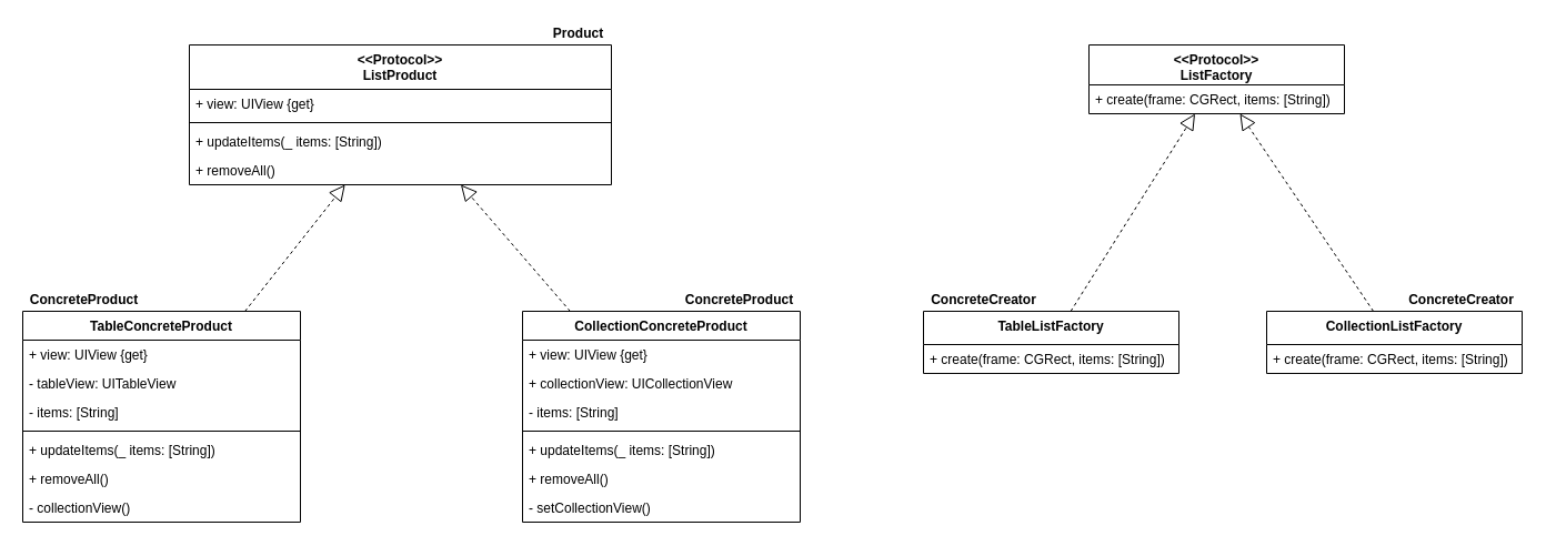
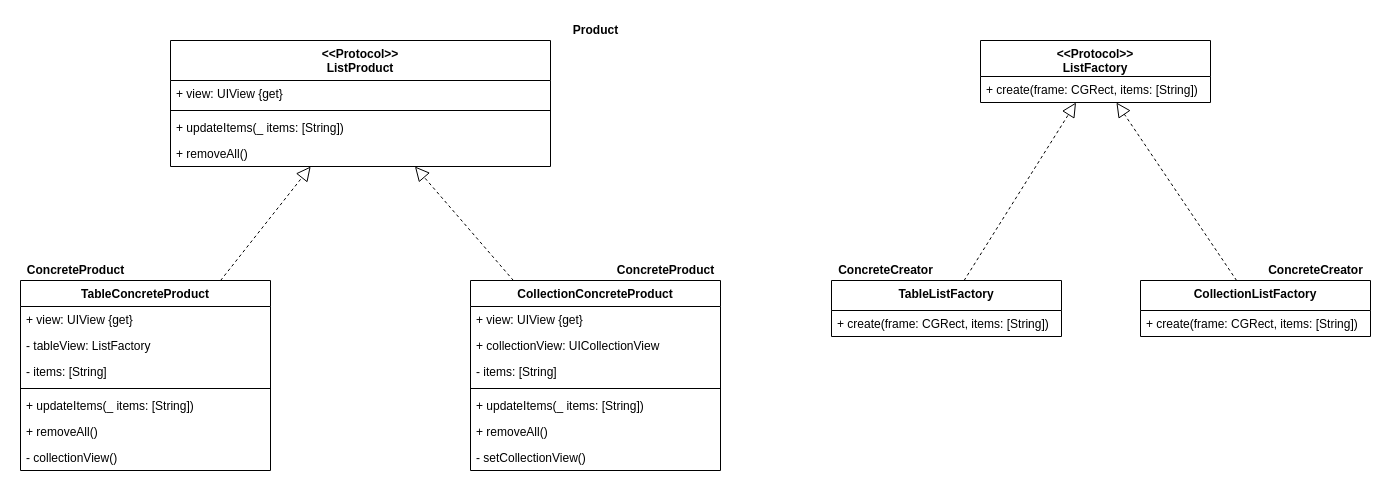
  <mxCell id="0" />
  <mxCell id="1" parent="0" />
  <mxCell id="2" value="&lt;&lt;Protocol&gt;&gt;&#10;ListProduct" style="swimlane;fontStyle=1;align=center;verticalAlign=top;childLayout=stackLayout;horizontal=1;startSize=40;horizontalStack=0;resizeParent=1;resizeParentMax=0;resizeLast=0;collapsible=1;marginBottom=0;" vertex="1" parent="1"><mxGeometry x="170" y="40" width="380" height="126" as="geometry" /></mxCell>
  <mxCell id="3" value="+ view: UIView {get}" style="text;strokeColor=none;fillColor=none;align=left;verticalAlign=top;spacingLeft=4;spacingRight=4;overflow=hidden;rotatable=0;points=[[0,0.5],[1,0.5]];portConstraint=eastwest;" vertex="1" parent="2"><mxGeometry y="40" width="380" height="26" as="geometry" /></mxCell>
  <mxCell id="4" value="" style="line;strokeWidth=1;fillColor=none;align=left;verticalAlign=middle;spacingTop=-1;spacingLeft=3;spacingRight=3;rotatable=0;labelPosition=right;points=[];portConstraint=eastwest;" vertex="1" parent="2"><mxGeometry y="66" width="380" height="8" as="geometry" /></mxCell>
  <mxCell id="5" value="+ updateItems(_ items: [String])" style="text;strokeColor=none;fillColor=none;align=left;verticalAlign=top;spacingLeft=4;spacingRight=4;overflow=hidden;rotatable=0;points=[[0,0.5],[1,0.5]];portConstraint=eastwest;" vertex="1" parent="2"><mxGeometry y="74" width="380" height="26" as="geometry" /></mxCell>
  <mxCell id="6" value="+ removeAll()" style="text;strokeColor=none;fillColor=none;align=left;verticalAlign=top;spacingLeft=4;spacingRight=4;overflow=hidden;rotatable=0;points=[[0,0.5],[1,0.5]];portConstraint=eastwest;" vertex="1" parent="2"><mxGeometry y="100" width="380" height="26" as="geometry" /></mxCell>
  <mxCell id="7" value="TableConcreteProduct" style="swimlane;fontStyle=1;align=center;verticalAlign=top;childLayout=stackLayout;horizontal=1;startSize=26;horizontalStack=0;resizeParent=1;resizeParentMax=0;resizeLast=0;collapsible=1;marginBottom=0;" vertex="1" parent="1"><mxGeometry x="20" y="280" width="250" height="190" as="geometry" /></mxCell>
  <mxCell id="8" value="+ view: UIView {get}" style="text;strokeColor=none;fillColor=none;align=left;verticalAlign=top;spacingLeft=4;spacingRight=4;overflow=hidden;rotatable=0;points=[[0,0.5],[1,0.5]];portConstraint=eastwest;" vertex="1" parent="7"><mxGeometry y="26" width="250" height="26" as="geometry" /></mxCell>
- <mxCell id="9" value="- tableView: UITableView" style="text;strokeColor=none;fillColor=none;align=left;verticalAlign=top;spacingLeft=4;spacingRight=4;overflow=hidden;rotatable=0;points=[[0,0.5],[1,0.5]];portConstraint=eastwest;" vertex="1" parent="7"><mxGeometry y="52" width="250" height="26" as="geometry" /></mxCell>
+ <mxCell id="9" value="- tableView: ListFactory" style="text;strokeColor=none;fillColor=none;align=left;verticalAlign=top;spacingLeft=4;spacingRight=4;overflow=hidden;rotatable=0;points=[[0,0.5],[1,0.5]];portConstraint=eastwest;" vertex="1" parent="7"><mxGeometry y="52" width="250" height="26" as="geometry" /></mxCell>
  <mxCell id="10" value="- items: [String]" style="text;strokeColor=none;fillColor=none;align=left;verticalAlign=top;spacingLeft=4;spacingRight=4;overflow=hidden;rotatable=0;points=[[0,0.5],[1,0.5]];portConstraint=eastwest;" vertex="1" parent="7"><mxGeometry y="78" width="250" height="26" as="geometry" /></mxCell>
  <mxCell id="11" value="" style="line;strokeWidth=1;fillColor=none;align=left;verticalAlign=middle;spacingTop=-1;spacingLeft=3;spacingRight=3;rotatable=0;labelPosition=right;points=[];portConstraint=eastwest;" vertex="1" parent="7"><mxGeometry y="104" width="250" height="8" as="geometry" /></mxCell>
  <mxCell id="12" value="+ updateItems(_ items: [String])" style="text;strokeColor=none;fillColor=none;align=left;verticalAlign=top;spacingLeft=4;spacingRight=4;overflow=hidden;rotatable=0;points=[[0,0.5],[1,0.5]];portConstraint=eastwest;" vertex="1" parent="7"><mxGeometry y="112" width="250" height="26" as="geometry" /></mxCell>
  <mxCell id="13" value="+ removeAll()" style="text;strokeColor=none;fillColor=none;align=left;verticalAlign=top;spacingLeft=4;spacingRight=4;overflow=hidden;rotatable=0;points=[[0,0.5],[1,0.5]];portConstraint=eastwest;" vertex="1" parent="7"><mxGeometry y="138" width="250" height="26" as="geometry" /></mxCell>
  <mxCell id="14" value="- collectionView()" style="text;strokeColor=none;fillColor=none;align=left;verticalAlign=top;spacingLeft=4;spacingRight=4;overflow=hidden;rotatable=0;points=[[0,0.5],[1,0.5]];portConstraint=eastwest;" vertex="1" parent="7"><mxGeometry y="164" width="250" height="26" as="geometry" /></mxCell>
  <mxCell id="15" value="" style="endArrow=block;dashed=1;endFill=0;endSize=12;html=1;" edge="1" parent="1" source="7" target="2"><mxGeometry width="160" relative="1" as="geometry"><mxPoint x="170" y="220" as="sourcePoint" /><mxPoint x="330" y="220" as="targetPoint" /></mxGeometry></mxCell>
  <mxCell id="16" value="CollectionConcreteProduct" style="swimlane;fontStyle=1;align=center;verticalAlign=top;childLayout=stackLayout;horizontal=1;startSize=26;horizontalStack=0;resizeParent=1;resizeParentMax=0;resizeLast=0;collapsible=1;marginBottom=0;" vertex="1" parent="1"><mxGeometry x="470" y="280" width="250" height="190" as="geometry" /></mxCell>
  <mxCell id="17" value="+ view: UIView {get}" style="text;strokeColor=none;fillColor=none;align=left;verticalAlign=top;spacingLeft=4;spacingRight=4;overflow=hidden;rotatable=0;points=[[0,0.5],[1,0.5]];portConstraint=eastwest;" vertex="1" parent="16"><mxGeometry y="26" width="250" height="26" as="geometry" /></mxCell>
  <mxCell id="18" value="+ collectionView: UICollectionView" style="text;strokeColor=none;fillColor=none;align=left;verticalAlign=top;spacingLeft=4;spacingRight=4;overflow=hidden;rotatable=0;points=[[0,0.5],[1,0.5]];portConstraint=eastwest;" vertex="1" parent="16"><mxGeometry y="52" width="250" height="26" as="geometry" /></mxCell>
  <mxCell id="19" value="- items: [String]" style="text;strokeColor=none;fillColor=none;align=left;verticalAlign=top;spacingLeft=4;spacingRight=4;overflow=hidden;rotatable=0;points=[[0,0.5],[1,0.5]];portConstraint=eastwest;" vertex="1" parent="16"><mxGeometry y="78" width="250" height="26" as="geometry" /></mxCell>
  <mxCell id="20" value="" style="line;strokeWidth=1;fillColor=none;align=left;verticalAlign=middle;spacingTop=-1;spacingLeft=3;spacingRight=3;rotatable=0;labelPosition=right;points=[];portConstraint=eastwest;" vertex="1" parent="16"><mxGeometry y="104" width="250" height="8" as="geometry" /></mxCell>
  <mxCell id="21" value="+ updateItems(_ items: [String])" style="text;strokeColor=none;fillColor=none;align=left;verticalAlign=top;spacingLeft=4;spacingRight=4;overflow=hidden;rotatable=0;points=[[0,0.5],[1,0.5]];portConstraint=eastwest;" vertex="1" parent="16"><mxGeometry y="112" width="250" height="26" as="geometry" /></mxCell>
  <mxCell id="22" value="+ removeAll()" style="text;strokeColor=none;fillColor=none;align=left;verticalAlign=top;spacingLeft=4;spacingRight=4;overflow=hidden;rotatable=0;points=[[0,0.5],[1,0.5]];portConstraint=eastwest;" vertex="1" parent="16"><mxGeometry y="138" width="250" height="26" as="geometry" /></mxCell>
  <mxCell id="23" value="- setCollectionView()" style="text;strokeColor=none;fillColor=none;align=left;verticalAlign=top;spacingLeft=4;spacingRight=4;overflow=hidden;rotatable=0;points=[[0,0.5],[1,0.5]];portConstraint=eastwest;" vertex="1" parent="16"><mxGeometry y="164" width="250" height="26" as="geometry" /></mxCell>
  <mxCell id="24" value="" style="endArrow=block;dashed=1;endFill=0;endSize=12;html=1;" edge="1" parent="1" source="16" target="2"><mxGeometry width="160" relative="1" as="geometry"><mxPoint x="202.722" y="290" as="sourcePoint" /><mxPoint x="342.093" y="148" as="targetPoint" /></mxGeometry></mxCell>
  <mxCell id="25" value="&lt;&lt;Protocol&gt;&gt;&#10;ListFactory" style="swimlane;fontStyle=1;align=center;verticalAlign=top;childLayout=stackLayout;horizontal=1;startSize=36;horizontalStack=0;resizeParent=1;resizeParentMax=0;resizeLast=0;collapsible=1;marginBottom=0;" vertex="1" parent="1"><mxGeometry x="980" y="40" width="230" height="62" as="geometry" /></mxCell>
  <mxCell id="26" value="+ create(frame: CGRect, items: [String])" style="text;strokeColor=none;fillColor=none;align=left;verticalAlign=top;spacingLeft=4;spacingRight=4;overflow=hidden;rotatable=0;points=[[0,0.5],[1,0.5]];portConstraint=eastwest;" vertex="1" parent="25"><mxGeometry y="36" width="230" height="26" as="geometry" /></mxCell>
  <mxCell id="27" value="TableListFactory" style="swimlane;fontStyle=1;align=center;verticalAlign=top;childLayout=stackLayout;horizontal=1;startSize=30;horizontalStack=0;resizeParent=1;resizeParentMax=0;resizeLast=0;collapsible=1;marginBottom=0;" vertex="1" parent="1"><mxGeometry x="831" y="280" width="230" height="56" as="geometry" /></mxCell>
  <mxCell id="28" value="+ create(frame: CGRect, items: [String])" style="text;strokeColor=none;fillColor=none;align=left;verticalAlign=top;spacingLeft=4;spacingRight=4;overflow=hidden;rotatable=0;points=[[0,0.5],[1,0.5]];portConstraint=eastwest;" vertex="1" parent="27"><mxGeometry y="30" width="230" height="26" as="geometry" /></mxCell>
  <mxCell id="29" value="CollectionListFactory" style="swimlane;fontStyle=1;align=center;verticalAlign=top;childLayout=stackLayout;horizontal=1;startSize=30;horizontalStack=0;resizeParent=1;resizeParentMax=0;resizeLast=0;collapsible=1;marginBottom=0;" vertex="1" parent="1"><mxGeometry x="1140" y="280" width="230" height="56" as="geometry" /></mxCell>
  <mxCell id="30" value="+ create(frame: CGRect, items: [String])" style="text;strokeColor=none;fillColor=none;align=left;verticalAlign=top;spacingLeft=4;spacingRight=4;overflow=hidden;rotatable=0;points=[[0,0.5],[1,0.5]];portConstraint=eastwest;" vertex="1" parent="29"><mxGeometry y="30" width="230" height="26" as="geometry" /></mxCell>
  <mxCell id="31" value="" style="endArrow=block;dashed=1;endFill=0;endSize=12;html=1;" edge="1" parent="1" source="27" target="25"><mxGeometry width="160" relative="1" as="geometry"><mxPoint x="540.14" y="290" as="sourcePoint" /><mxPoint x="425.46" y="168" as="targetPoint" /></mxGeometry></mxCell>
  <mxCell id="32" value="" style="endArrow=block;dashed=1;endFill=0;endSize=12;html=1;" edge="1" parent="1" source="29" target="25"><mxGeometry width="160" relative="1" as="geometry"><mxPoint x="994.724" y="230" as="sourcePoint" /><mxPoint x="1064.27" y="126" as="targetPoint" /></mxGeometry></mxCell>
- <mxCell id="33" value="Product" style="text;html=1;align=center;verticalAlign=middle;resizable=0;points=[];autosize=1;fontStyle=1" vertex="1" parent="1"><mxGeometry x="490" y="20" width="60" height="20" as="geometry" /></mxCell>
+ <mxCell id="33" value="Product" style="text;html=1;align=center;verticalAlign=middle;resizable=0;points=[];autosize=1;fontStyle=1" vertex="1" parent="1"><mxGeometry x="565" y="20" width="60" height="20" as="geometry" /></mxCell>
  <mxCell id="34" value="ConcreteProduct" style="text;html=1;align=center;verticalAlign=middle;resizable=0;points=[];autosize=1;fontStyle=1" vertex="1" parent="1"><mxGeometry x="610" y="260" width="110" height="20" as="geometry" /></mxCell>
  <mxCell id="35" value="ConcreteProduct" style="text;html=1;align=center;verticalAlign=middle;resizable=0;points=[];autosize=1;fontStyle=1" vertex="1" parent="1"><mxGeometry x="20" y="260" width="110" height="20" as="geometry" /></mxCell>
  <mxCell id="36" value="" style="endArrow=block;dashed=1;endFill=0;endSize=12;html=1;" edge="1" parent="1" source="7" target="35"><mxGeometry width="160" relative="1" as="geometry"><mxPoint x="189.86" y="280" as="sourcePoint" /><mxPoint x="304.54" y="158" as="targetPoint" /></mxGeometry></mxCell>
  <mxCell id="37" value="ConcreteCreator" style="text;html=1;align=center;verticalAlign=middle;resizable=0;points=[];autosize=1;fontStyle=1" vertex="1" parent="1"><mxGeometry x="830" y="260" width="110" height="20" as="geometry" /></mxCell>
  <mxCell id="38" value="ConcreteCreator" style="text;html=1;align=center;verticalAlign=middle;resizable=0;points=[];autosize=1;fontStyle=1" vertex="1" parent="1"><mxGeometry x="1260" y="260" width="110" height="20" as="geometry" /></mxCell>
